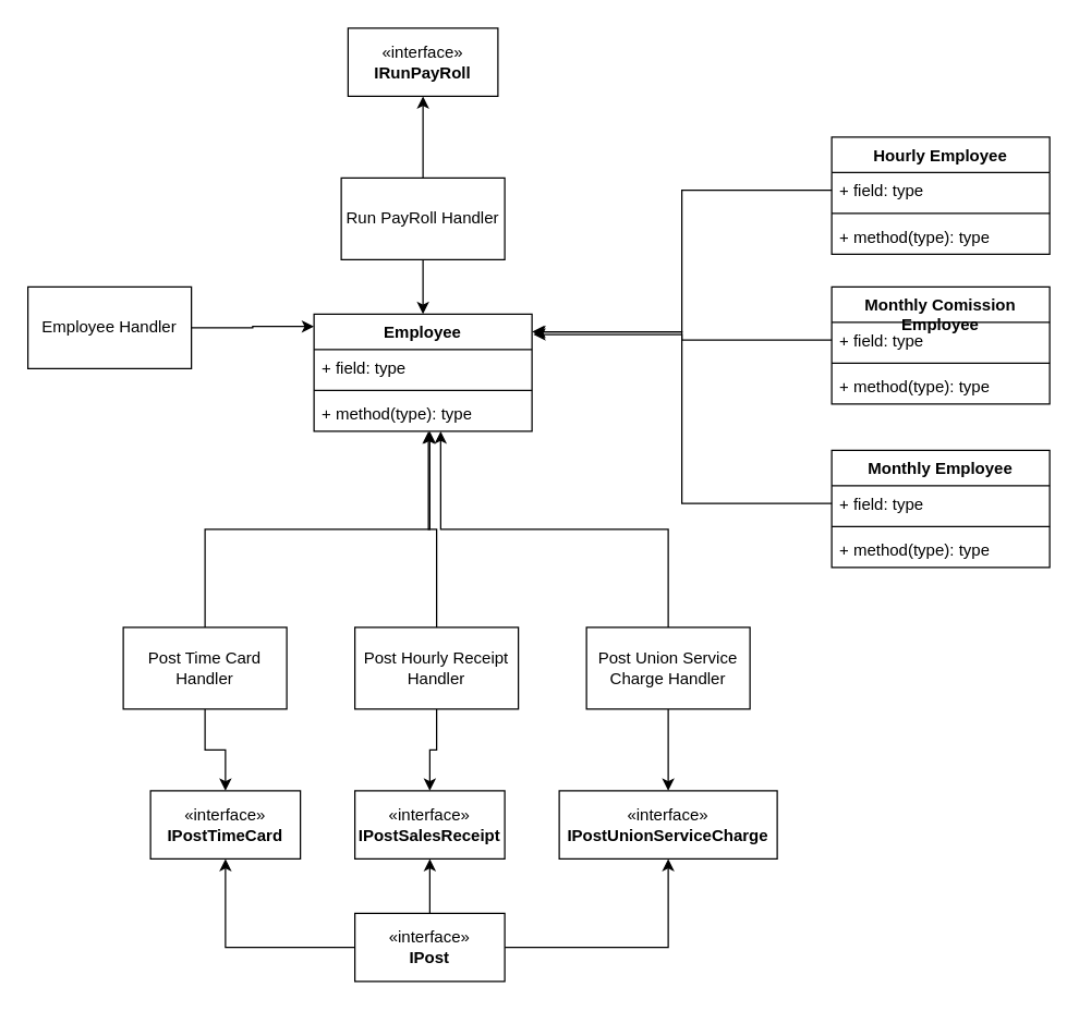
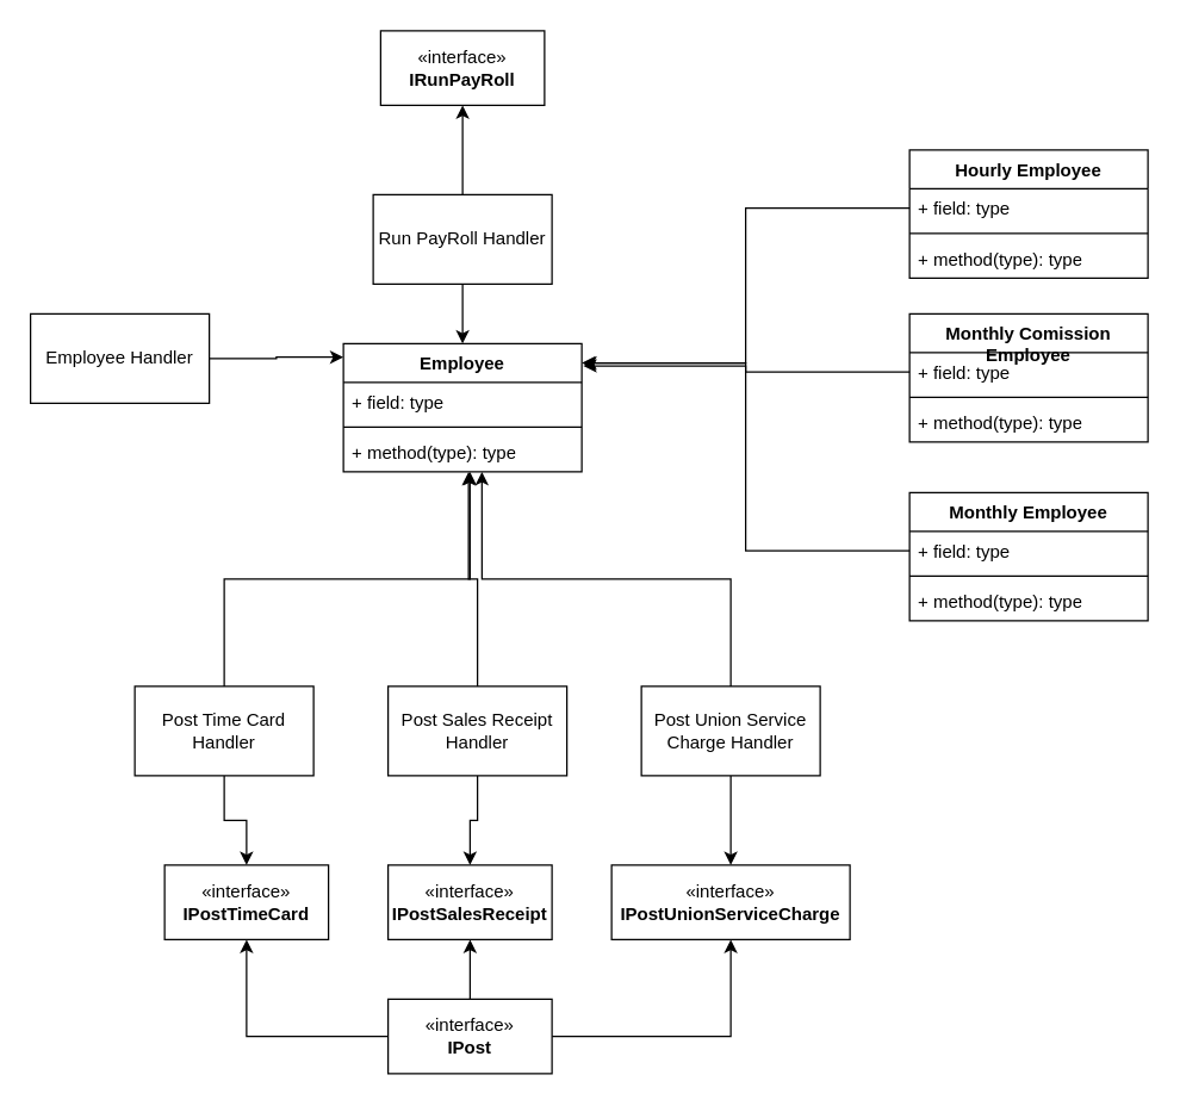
  <mxCell id="0" />
  <mxCell id="1" parent="0" />
  <mxCell id="2" value="«interface»&lt;br&gt;&lt;b&gt;IPostTimeCard&lt;/b&gt;" style="html=1;whiteSpace=wrap;" vertex="1" parent="1"><mxGeometry x="110" y="580" width="110" height="50" as="geometry" /></mxCell>
  <mxCell id="3" value="«interface»&lt;br&gt;&lt;b&gt;IPostSalesReceipt&lt;/b&gt;" style="html=1;whiteSpace=wrap;" vertex="1" parent="1"><mxGeometry x="260" y="580" width="110" height="50" as="geometry" /></mxCell>
  <mxCell id="4" value="«interface»&lt;br&gt;&lt;b&gt;IPostUnionServiceCharge&lt;/b&gt;" style="html=1;whiteSpace=wrap;" vertex="1" parent="1"><mxGeometry x="410" y="580" width="160" height="50" as="geometry" /></mxCell>
  <mxCell id="5" value="" style="edgeStyle=orthogonalEdgeStyle;rounded=0;orthogonalLoop=1;jettySize=auto;html=1;" edge="1" parent="1" source="8" target="3"><mxGeometry relative="1" as="geometry" /></mxCell>
  <mxCell id="6" style="edgeStyle=orthogonalEdgeStyle;rounded=0;orthogonalLoop=1;jettySize=auto;html=1;entryX=0.5;entryY=1;entryDx=0;entryDy=0;" edge="1" parent="1" source="8" target="2"><mxGeometry relative="1" as="geometry" /></mxCell>
  <mxCell id="7" style="edgeStyle=orthogonalEdgeStyle;rounded=0;orthogonalLoop=1;jettySize=auto;html=1;entryX=0.5;entryY=1;entryDx=0;entryDy=0;" edge="1" parent="1" source="8" target="4"><mxGeometry relative="1" as="geometry" /></mxCell>
  <mxCell id="8" value="«interface»&lt;br&gt;&lt;b&gt;IPost&lt;/b&gt;" style="html=1;whiteSpace=wrap;" vertex="1" parent="1"><mxGeometry x="260" y="670" width="110" height="50" as="geometry" /></mxCell>
  <mxCell id="9" value="Employee" style="swimlane;fontStyle=1;align=center;verticalAlign=top;childLayout=stackLayout;horizontal=1;startSize=26;horizontalStack=0;resizeParent=1;resizeParentMax=0;resizeLast=0;collapsible=1;marginBottom=0;whiteSpace=wrap;html=1;" vertex="1" parent="1"><mxGeometry x="230" y="230" width="160" height="86" as="geometry" /></mxCell>
  <mxCell id="10" value="+ field: type" style="text;strokeColor=none;fillColor=none;align=left;verticalAlign=top;spacingLeft=4;spacingRight=4;overflow=hidden;rotatable=0;points=[[0,0.5],[1,0.5]];portConstraint=eastwest;whiteSpace=wrap;html=1;" vertex="1" parent="9"><mxGeometry y="26" width="160" height="26" as="geometry" /></mxCell>
  <mxCell id="11" value="" style="line;strokeWidth=1;fillColor=none;align=left;verticalAlign=middle;spacingTop=-1;spacingLeft=3;spacingRight=3;rotatable=0;labelPosition=right;points=[];portConstraint=eastwest;strokeColor=inherit;" vertex="1" parent="9"><mxGeometry y="52" width="160" height="8" as="geometry" /></mxCell>
  <mxCell id="12" value="+ method(type): type" style="text;strokeColor=none;fillColor=none;align=left;verticalAlign=top;spacingLeft=4;spacingRight=4;overflow=hidden;rotatable=0;points=[[0,0.5],[1,0.5]];portConstraint=eastwest;whiteSpace=wrap;html=1;" vertex="1" parent="9"><mxGeometry y="60" width="160" height="26" as="geometry" /></mxCell>
  <mxCell id="13" value="Hourly Employee" style="swimlane;fontStyle=1;align=center;verticalAlign=top;childLayout=stackLayout;horizontal=1;startSize=26;horizontalStack=0;resizeParent=1;resizeParentMax=0;resizeLast=0;collapsible=1;marginBottom=0;whiteSpace=wrap;html=1;" vertex="1" parent="1"><mxGeometry x="610" y="100" width="160" height="86" as="geometry" /></mxCell>
  <mxCell id="14" value="+ field: type" style="text;strokeColor=none;fillColor=none;align=left;verticalAlign=top;spacingLeft=4;spacingRight=4;overflow=hidden;rotatable=0;points=[[0,0.5],[1,0.5]];portConstraint=eastwest;whiteSpace=wrap;html=1;" vertex="1" parent="13"><mxGeometry y="26" width="160" height="26" as="geometry" /></mxCell>
  <mxCell id="15" value="" style="line;strokeWidth=1;fillColor=none;align=left;verticalAlign=middle;spacingTop=-1;spacingLeft=3;spacingRight=3;rotatable=0;labelPosition=right;points=[];portConstraint=eastwest;strokeColor=inherit;" vertex="1" parent="13"><mxGeometry y="52" width="160" height="8" as="geometry" /></mxCell>
  <mxCell id="16" value="+ method(type): type" style="text;strokeColor=none;fillColor=none;align=left;verticalAlign=top;spacingLeft=4;spacingRight=4;overflow=hidden;rotatable=0;points=[[0,0.5],[1,0.5]];portConstraint=eastwest;whiteSpace=wrap;html=1;" vertex="1" parent="13"><mxGeometry y="60" width="160" height="26" as="geometry" /></mxCell>
  <mxCell id="17" value="Monthly Employee" style="swimlane;fontStyle=1;align=center;verticalAlign=top;childLayout=stackLayout;horizontal=1;startSize=26;horizontalStack=0;resizeParent=1;resizeParentMax=0;resizeLast=0;collapsible=1;marginBottom=0;whiteSpace=wrap;html=1;" vertex="1" parent="1"><mxGeometry x="610" y="330" width="160" height="86" as="geometry" /></mxCell>
  <mxCell id="18" value="+ field: type" style="text;strokeColor=none;fillColor=none;align=left;verticalAlign=top;spacingLeft=4;spacingRight=4;overflow=hidden;rotatable=0;points=[[0,0.5],[1,0.5]];portConstraint=eastwest;whiteSpace=wrap;html=1;" vertex="1" parent="17"><mxGeometry y="26" width="160" height="26" as="geometry" /></mxCell>
  <mxCell id="19" value="" style="line;strokeWidth=1;fillColor=none;align=left;verticalAlign=middle;spacingTop=-1;spacingLeft=3;spacingRight=3;rotatable=0;labelPosition=right;points=[];portConstraint=eastwest;strokeColor=inherit;" vertex="1" parent="17"><mxGeometry y="52" width="160" height="8" as="geometry" /></mxCell>
  <mxCell id="20" value="+ method(type): type" style="text;strokeColor=none;fillColor=none;align=left;verticalAlign=top;spacingLeft=4;spacingRight=4;overflow=hidden;rotatable=0;points=[[0,0.5],[1,0.5]];portConstraint=eastwest;whiteSpace=wrap;html=1;" vertex="1" parent="17"><mxGeometry y="60" width="160" height="26" as="geometry" /></mxCell>
  <mxCell id="21" value="Monthly Comission Employee" style="swimlane;fontStyle=1;align=center;verticalAlign=top;childLayout=stackLayout;horizontal=1;startSize=26;horizontalStack=0;resizeParent=1;resizeParentMax=0;resizeLast=0;collapsible=1;marginBottom=0;whiteSpace=wrap;html=1;" vertex="1" parent="1"><mxGeometry x="610" y="210" width="160" height="86" as="geometry" /></mxCell>
  <mxCell id="22" value="+ field: type" style="text;strokeColor=none;fillColor=none;align=left;verticalAlign=top;spacingLeft=4;spacingRight=4;overflow=hidden;rotatable=0;points=[[0,0.5],[1,0.5]];portConstraint=eastwest;whiteSpace=wrap;html=1;" vertex="1" parent="21"><mxGeometry y="26" width="160" height="26" as="geometry" /></mxCell>
  <mxCell id="23" value="" style="line;strokeWidth=1;fillColor=none;align=left;verticalAlign=middle;spacingTop=-1;spacingLeft=3;spacingRight=3;rotatable=0;labelPosition=right;points=[];portConstraint=eastwest;strokeColor=inherit;" vertex="1" parent="21"><mxGeometry y="52" width="160" height="8" as="geometry" /></mxCell>
  <mxCell id="24" value="+ method(type): type" style="text;strokeColor=none;fillColor=none;align=left;verticalAlign=top;spacingLeft=4;spacingRight=4;overflow=hidden;rotatable=0;points=[[0,0.5],[1,0.5]];portConstraint=eastwest;whiteSpace=wrap;html=1;" vertex="1" parent="21"><mxGeometry y="60" width="160" height="26" as="geometry" /></mxCell>
  <mxCell id="25" value="Employee Handler" style="rounded=0;whiteSpace=wrap;html=1;" vertex="1" parent="1"><mxGeometry x="20" y="210" width="120" height="60" as="geometry" /></mxCell>
  <mxCell id="26" style="edgeStyle=orthogonalEdgeStyle;rounded=0;orthogonalLoop=1;jettySize=auto;html=1;entryX=0;entryY=0.105;entryDx=0;entryDy=0;entryPerimeter=0;" edge="1" parent="1" source="25" target="9"><mxGeometry relative="1" as="geometry" /></mxCell>
  <mxCell id="27" value="" style="edgeStyle=orthogonalEdgeStyle;rounded=0;orthogonalLoop=1;jettySize=auto;html=1;" edge="1" parent="1" source="28" target="4"><mxGeometry relative="1" as="geometry" /></mxCell>
  <mxCell id="28" value="Post Union Service Charge Handler" style="rounded=0;whiteSpace=wrap;html=1;" vertex="1" parent="1"><mxGeometry x="430" y="460" width="120" height="60" as="geometry" /></mxCell>
  <mxCell id="29" style="edgeStyle=orthogonalEdgeStyle;rounded=0;orthogonalLoop=1;jettySize=auto;html=1;entryX=1;entryY=0.151;entryDx=0;entryDy=0;entryPerimeter=0;" edge="1" parent="1" source="22" target="9"><mxGeometry relative="1" as="geometry" /></mxCell>
  <mxCell id="30" style="edgeStyle=orthogonalEdgeStyle;rounded=0;orthogonalLoop=1;jettySize=auto;html=1;entryX=1.006;entryY=0.174;entryDx=0;entryDy=0;entryPerimeter=0;" edge="1" parent="1" source="18" target="9"><mxGeometry relative="1" as="geometry" /></mxCell>
  <mxCell id="31" style="edgeStyle=orthogonalEdgeStyle;rounded=0;orthogonalLoop=1;jettySize=auto;html=1;entryX=1.006;entryY=0.151;entryDx=0;entryDy=0;entryPerimeter=0;" edge="1" parent="1" source="14" target="9"><mxGeometry relative="1" as="geometry" /></mxCell>
  <mxCell id="32" style="edgeStyle=orthogonalEdgeStyle;rounded=0;orthogonalLoop=1;jettySize=auto;html=1;entryX=0.5;entryY=0;entryDx=0;entryDy=0;" edge="1" parent="1" source="33" target="3"><mxGeometry relative="1" as="geometry" /></mxCell>
- <mxCell id="33" value="Post Hourly Receipt Handler" style="rounded=0;whiteSpace=wrap;html=1;" vertex="1" parent="1"><mxGeometry x="260" y="460" width="120" height="60" as="geometry" /></mxCell>
+ <mxCell id="33" value="Post Sales Receipt Handler" style="rounded=0;whiteSpace=wrap;html=1;" vertex="1" parent="1"><mxGeometry x="260" y="460" width="120" height="60" as="geometry" /></mxCell>
  <mxCell id="34" style="edgeStyle=orthogonalEdgeStyle;rounded=0;orthogonalLoop=1;jettySize=auto;html=1;entryX=0.5;entryY=0;entryDx=0;entryDy=0;" edge="1" parent="1" source="35" target="2"><mxGeometry relative="1" as="geometry" /></mxCell>
  <mxCell id="35" value="Post Time Card Handler" style="rounded=0;whiteSpace=wrap;html=1;" vertex="1" parent="1"><mxGeometry x="90" y="460" width="120" height="60" as="geometry" /></mxCell>
  <mxCell id="36" style="edgeStyle=orthogonalEdgeStyle;rounded=0;orthogonalLoop=1;jettySize=auto;html=1;entryX=0.525;entryY=1;entryDx=0;entryDy=0;entryPerimeter=0;" edge="1" parent="1" source="33" target="12"><mxGeometry relative="1" as="geometry" /></mxCell>
  <mxCell id="37" style="edgeStyle=orthogonalEdgeStyle;rounded=0;orthogonalLoop=1;jettySize=auto;html=1;entryX=0.531;entryY=1;entryDx=0;entryDy=0;entryPerimeter=0;" edge="1" parent="1" source="35" target="12"><mxGeometry relative="1" as="geometry" /></mxCell>
  <mxCell id="38" style="edgeStyle=orthogonalEdgeStyle;rounded=0;orthogonalLoop=1;jettySize=auto;html=1;entryX=0.581;entryY=1;entryDx=0;entryDy=0;entryPerimeter=0;" edge="1" parent="1" source="28" target="12"><mxGeometry relative="1" as="geometry" /></mxCell>
  <mxCell id="39" value="" style="edgeStyle=orthogonalEdgeStyle;rounded=0;orthogonalLoop=1;jettySize=auto;html=1;" edge="1" parent="1" source="41" target="42"><mxGeometry relative="1" as="geometry" /></mxCell>
  <mxCell id="40" style="edgeStyle=orthogonalEdgeStyle;rounded=0;orthogonalLoop=1;jettySize=auto;html=1;entryX=0.5;entryY=0;entryDx=0;entryDy=0;" edge="1" parent="1" source="41" target="9"><mxGeometry relative="1" as="geometry" /></mxCell>
  <mxCell id="41" value="Run PayRoll Handler" style="rounded=0;whiteSpace=wrap;html=1;" vertex="1" parent="1"><mxGeometry x="250" y="130" width="120" height="60" as="geometry" /></mxCell>
  <mxCell id="42" value="«interface»&lt;br&gt;&lt;b&gt;IRunPayRoll&lt;/b&gt;" style="html=1;whiteSpace=wrap;" vertex="1" parent="1"><mxGeometry x="255" y="20" width="110" height="50" as="geometry" /></mxCell>
